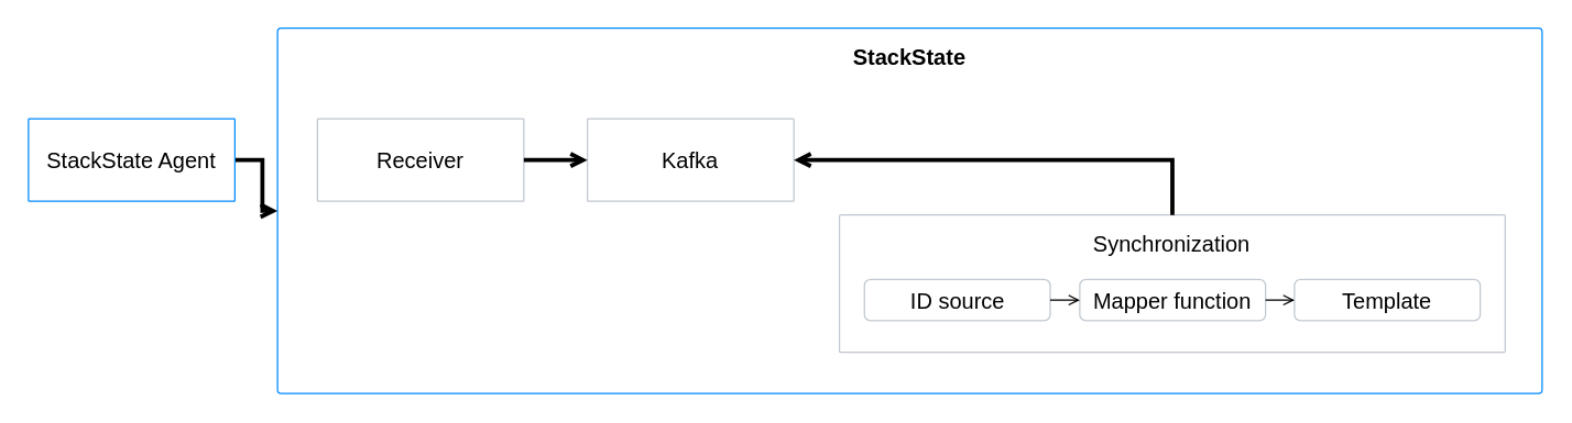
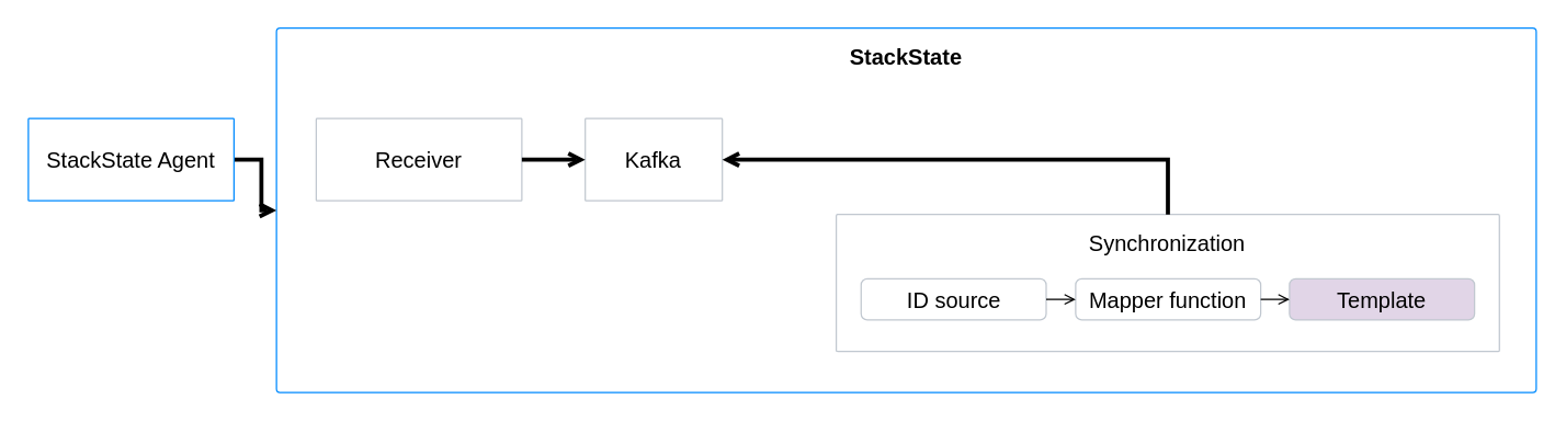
  <mxCell id="0" />
  <mxCell id="1" parent="0" />
  <mxCell id="2" value="&lt;b&gt;StackState&lt;/b&gt;" style="rounded=1;whiteSpace=wrap;html=1;strokeWidth=1;strokeColor=#008AFF;verticalAlign=top;align=center;spacingLeft=0;fontStyle=0;fontSize=16;spacingTop=5;arcSize=1;" parent="1" vertex="1"><mxGeometry x="201" y="20" width="919" height="266" as="geometry" /></mxCell>
  <mxCell id="3" style="edgeStyle=orthogonalEdgeStyle;rounded=0;orthogonalLoop=1;jettySize=auto;html=1;fontSize=16;endArrow=open;endFill=0;strokeWidth=3;" parent="1" source="4" target="2" edge="1"><mxGeometry relative="1" as="geometry" /></mxCell>
  <mxCell id="4" value="StackState Agent" style="rounded=1;whiteSpace=wrap;html=1;strokeWidth=1;strokeColor=#008AFF;verticalAlign=middle;align=center;fontStyle=0;fontSize=16;arcSize=1;" parent="1" vertex="1"><mxGeometry x="20" y="86" width="150" height="60" as="geometry" /></mxCell>
  <mxCell id="5" value="Receiver" style="rounded=1;whiteSpace=wrap;html=1;strokeWidth=1;verticalAlign=middle;align=center;fontStyle=0;fontSize=16;strokeColor=#C1C8D0;arcSize=1;" parent="1" vertex="1"><mxGeometry x="230" y="86" width="150" height="60" as="geometry" /></mxCell>
- <mxCell id="6" value="Kafka" style="rounded=1;whiteSpace=wrap;html=1;strokeWidth=1;verticalAlign=middle;align=center;fontStyle=0;fontSize=16;strokeColor=#C1C8D0;arcSize=1;" parent="1" vertex="1"><mxGeometry x="426.25" y="86" width="150" height="60" as="geometry" /></mxCell>
+ <mxCell id="6" value="Kafka" style="rounded=1;whiteSpace=wrap;html=1;strokeWidth=1;verticalAlign=middle;align=center;fontStyle=0;fontSize=16;strokeColor=#C1C8D0;arcSize=1;" parent="1" vertex="1"><mxGeometry x="426.25" y="86" width="100" height="60" as="geometry" /></mxCell>
  <mxCell id="7" value="Synchronization" style="rounded=1;whiteSpace=wrap;html=1;strokeWidth=1;verticalAlign=top;align=center;fontStyle=0;fontSize=16;strokeColor=#C1C8D0;spacingTop=5;arcSize=1;fillOpacity=40;fillColor=none;" parent="1" vertex="1"><mxGeometry x="609.375" y="156" width="483.75" height="100" as="geometry" /></mxCell>
  <mxCell id="8" style="edgeStyle=orthogonalEdgeStyle;rounded=0;orthogonalLoop=1;jettySize=auto;html=1;exitX=1;exitY=0.5;exitDx=0;exitDy=0;entryX=0;entryY=0.5;entryDx=0;entryDy=0;fontSize=16;endArrow=open;endFill=0;strokeWidth=3;" parent="1" source="5" target="6" edge="1"><mxGeometry x="530" y="450" as="geometry" /></mxCell>
  <mxCell id="9" style="edgeStyle=orthogonalEdgeStyle;rounded=0;orthogonalLoop=1;jettySize=auto;html=1;exitX=1;exitY=0.5;exitDx=0;exitDy=0;fontSize=16;endArrow=none;endFill=0;startArrow=open;startFill=0;strokeWidth=3;" parent="1" source="6" target="7" edge="1"><mxGeometry x="530" y="450" as="geometry" /></mxCell>
  <mxCell id="10" value="" style="group;rounded=1;arcSize=1;" parent="1" vertex="1" connectable="0"><mxGeometry x="627.5" y="203" width="447.5" height="30" as="geometry" /></mxCell>
  <mxCell id="11" value="ID source" style="rounded=1;whiteSpace=wrap;html=1;strokeWidth=1;fontSize=16;align=center;verticalAlign=top;strokeColor=#C1C8D0;" parent="10" vertex="1"><mxGeometry width="135" height="30" as="geometry" /></mxCell>
  <mxCell id="12" value="Mapper function" style="rounded=1;whiteSpace=wrap;html=1;strokeWidth=1;fontSize=16;align=center;verticalAlign=top;strokeColor=#C1C8D0;" parent="10" vertex="1"><mxGeometry x="156.5" width="135" height="30" as="geometry" /></mxCell>
- <mxCell id="13" value="Template" style="rounded=1;whiteSpace=wrap;html=1;strokeWidth=1;fontSize=16;align=center;verticalAlign=top;strokeColor=#C1C8D0;" parent="10" vertex="1"><mxGeometry x="312.5" width="135" height="30" as="geometry" /></mxCell>
+ <mxCell id="13" value="Template" style="rounded=1;whiteSpace=wrap;html=1;strokeWidth=1;fontSize=16;align=center;verticalAlign=top;strokeColor=#C1C8D0;fillColor=#e1d5e7;" parent="10" vertex="1"><mxGeometry x="312.5" width="135" height="30" as="geometry" /></mxCell>
  <mxCell id="14" style="edgeStyle=orthogonalEdgeStyle;rounded=0;orthogonalLoop=1;jettySize=auto;html=1;exitX=1;exitY=0.5;exitDx=0;exitDy=0;fontSize=16;startArrow=none;startFill=0;endArrow=open;endFill=0;strokeColor=#000000;strokeWidth=1;" parent="10" source="11" target="12" edge="1"><mxGeometry relative="1" as="geometry" /></mxCell>
  <mxCell id="15" style="edgeStyle=orthogonalEdgeStyle;rounded=0;orthogonalLoop=1;jettySize=auto;html=1;entryX=0;entryY=0.5;entryDx=0;entryDy=0;fontSize=16;startArrow=none;startFill=0;endArrow=open;endFill=0;strokeColor=#000000;strokeWidth=1;" parent="10" source="12" target="13" edge="1"><mxGeometry relative="1" as="geometry" /></mxCell>
